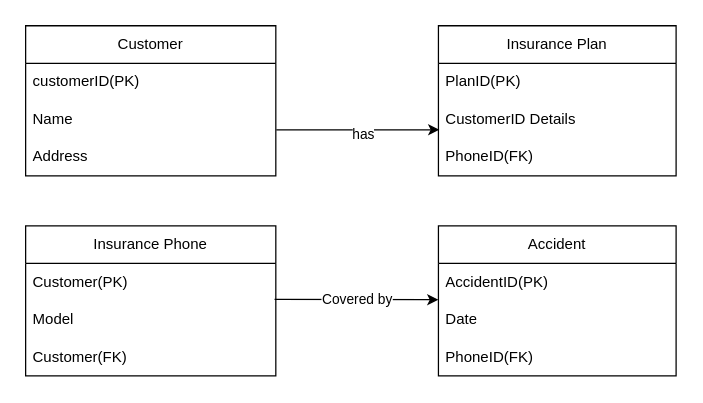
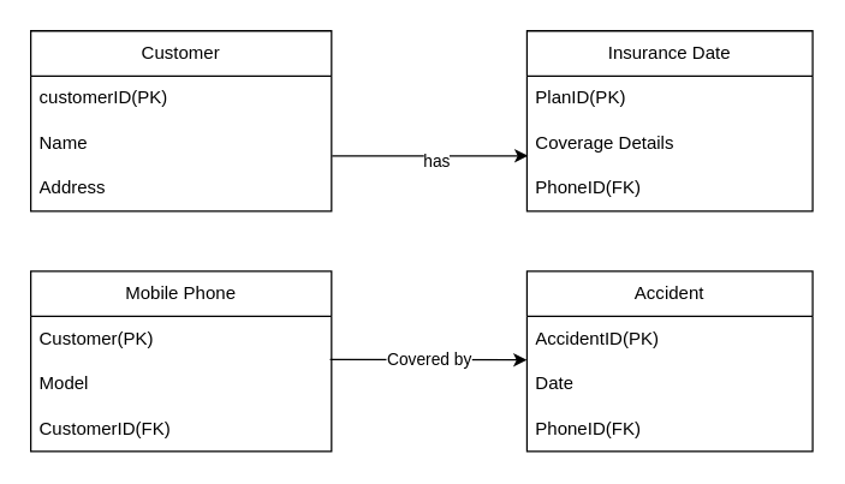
  <mxCell id="0" />
  <mxCell id="1" parent="0" />
  <mxCell id="2" value="Customer" style="swimlane;fontStyle=0;childLayout=stackLayout;horizontal=1;startSize=30;horizontalStack=0;resizeParent=1;resizeParentMax=0;resizeLast=0;collapsible=1;marginBottom=0;whiteSpace=wrap;html=1;" vertex="1" parent="1"><mxGeometry x="20" y="20" width="200" height="120" as="geometry" /></mxCell>
  <mxCell id="3" value="customerID(PK)" style="text;strokeColor=none;fillColor=none;align=left;verticalAlign=middle;spacingLeft=4;spacingRight=4;overflow=hidden;points=[[0,0.5],[1,0.5]];portConstraint=eastwest;rotatable=0;whiteSpace=wrap;html=1;" vertex="1" parent="2"><mxGeometry y="30" width="200" height="30" as="geometry" /></mxCell>
  <mxCell id="4" value="Name" style="text;strokeColor=none;fillColor=none;align=left;verticalAlign=middle;spacingLeft=4;spacingRight=4;overflow=hidden;points=[[0,0.5],[1,0.5]];portConstraint=eastwest;rotatable=0;whiteSpace=wrap;html=1;" vertex="1" parent="2"><mxGeometry y="60" width="200" height="30" as="geometry" /></mxCell>
  <mxCell id="5" value="Address" style="text;strokeColor=none;fillColor=none;align=left;verticalAlign=middle;spacingLeft=4;spacingRight=4;overflow=hidden;points=[[0,0.5],[1,0.5]];portConstraint=eastwest;rotatable=0;whiteSpace=wrap;html=1;" vertex="1" parent="2"><mxGeometry y="90" width="200" height="30" as="geometry" /></mxCell>
  <mxCell id="6" value="" style="endArrow=classic;html=1;rounded=0;exitX=1.002;exitY=0.773;exitDx=0;exitDy=0;exitPerimeter=0;entryX=0.003;entryY=0.106;entryDx=0;entryDy=0;entryPerimeter=0;" edge="1" parent="1" source="4"><mxGeometry relative="1" as="geometry"><mxPoint x="240" y="150" as="sourcePoint" /><mxPoint x="350.75" y="103.18" as="targetPoint" /></mxGeometry></mxCell>
  <mxCell id="7" value="has" style="edgeLabel;html=1;align=center;verticalAlign=middle;resizable=0;points=[];" vertex="1" connectable="0" parent="6"><mxGeometry x="0.061" y="-3" relative="1" as="geometry"><mxPoint as="offset" /></mxGeometry></mxCell>
- <mxCell id="8" value="Insurance Plan" style="swimlane;fontStyle=0;childLayout=stackLayout;horizontal=1;startSize=30;horizontalStack=0;resizeParent=1;resizeParentMax=0;resizeLast=0;collapsible=1;marginBottom=0;whiteSpace=wrap;html=1;" vertex="1" parent="1"><mxGeometry x="350" y="20" width="190" height="120" as="geometry" /></mxCell>
+ <mxCell id="8" value="Insurance Date" style="swimlane;fontStyle=0;childLayout=stackLayout;horizontal=1;startSize=30;horizontalStack=0;resizeParent=1;resizeParentMax=0;resizeLast=0;collapsible=1;marginBottom=0;whiteSpace=wrap;html=1;" vertex="1" parent="1"><mxGeometry x="350" y="20" width="190" height="120" as="geometry" /></mxCell>
  <mxCell id="9" value="PlanID(PK)" style="text;strokeColor=none;fillColor=none;align=left;verticalAlign=middle;spacingLeft=4;spacingRight=4;overflow=hidden;points=[[0,0.5],[1,0.5]];portConstraint=eastwest;rotatable=0;whiteSpace=wrap;html=1;" vertex="1" parent="8"><mxGeometry y="30" width="190" height="30" as="geometry" /></mxCell>
- <mxCell id="10" value="CustomerID Details" style="text;strokeColor=none;fillColor=none;align=left;verticalAlign=middle;spacingLeft=4;spacingRight=4;overflow=hidden;points=[[0,0.5],[1,0.5]];portConstraint=eastwest;rotatable=0;whiteSpace=wrap;html=1;" vertex="1" parent="8"><mxGeometry y="60" width="190" height="30" as="geometry" /></mxCell>
+ <mxCell id="10" value="Coverage Details" style="text;strokeColor=none;fillColor=none;align=left;verticalAlign=middle;spacingLeft=4;spacingRight=4;overflow=hidden;points=[[0,0.5],[1,0.5]];portConstraint=eastwest;rotatable=0;whiteSpace=wrap;html=1;" vertex="1" parent="8"><mxGeometry y="60" width="190" height="30" as="geometry" /></mxCell>
  <mxCell id="11" value="PhoneID(FK)" style="text;strokeColor=none;fillColor=none;align=left;verticalAlign=middle;spacingLeft=4;spacingRight=4;overflow=hidden;points=[[0,0.5],[1,0.5]];portConstraint=eastwest;rotatable=0;whiteSpace=wrap;html=1;" vertex="1" parent="8"><mxGeometry y="90" width="190" height="30" as="geometry" /></mxCell>
  <mxCell id="12" value="Accident" style="swimlane;fontStyle=0;childLayout=stackLayout;horizontal=1;startSize=30;horizontalStack=0;resizeParent=1;resizeParentMax=0;resizeLast=0;collapsible=1;marginBottom=0;whiteSpace=wrap;html=1;" vertex="1" parent="1"><mxGeometry x="350" y="180" width="190" height="120" as="geometry" /></mxCell>
  <mxCell id="13" value="AccidentID(PK)" style="text;strokeColor=none;fillColor=none;align=left;verticalAlign=middle;spacingLeft=4;spacingRight=4;overflow=hidden;points=[[0,0.5],[1,0.5]];portConstraint=eastwest;rotatable=0;whiteSpace=wrap;html=1;" vertex="1" parent="12"><mxGeometry y="30" width="190" height="30" as="geometry" /></mxCell>
  <mxCell id="14" value="Date" style="text;strokeColor=none;fillColor=none;align=left;verticalAlign=middle;spacingLeft=4;spacingRight=4;overflow=hidden;points=[[0,0.5],[1,0.5]];portConstraint=eastwest;rotatable=0;whiteSpace=wrap;html=1;" vertex="1" parent="12"><mxGeometry y="60" width="190" height="30" as="geometry" /></mxCell>
  <mxCell id="15" value="PhoneID(FK)" style="text;strokeColor=none;fillColor=none;align=left;verticalAlign=middle;spacingLeft=4;spacingRight=4;overflow=hidden;points=[[0,0.5],[1,0.5]];portConstraint=eastwest;rotatable=0;whiteSpace=wrap;html=1;" vertex="1" parent="12"><mxGeometry y="90" width="190" height="30" as="geometry" /></mxCell>
- <mxCell id="16" value="Insurance Phone" style="swimlane;fontStyle=0;childLayout=stackLayout;horizontal=1;startSize=30;horizontalStack=0;resizeParent=1;resizeParentMax=0;resizeLast=0;collapsible=1;marginBottom=0;whiteSpace=wrap;html=1;" vertex="1" parent="1"><mxGeometry x="20" y="180" width="200" height="120" as="geometry" /></mxCell>
+ <mxCell id="16" value="Mobile Phone" style="swimlane;fontStyle=0;childLayout=stackLayout;horizontal=1;startSize=30;horizontalStack=0;resizeParent=1;resizeParentMax=0;resizeLast=0;collapsible=1;marginBottom=0;whiteSpace=wrap;html=1;" vertex="1" parent="1"><mxGeometry x="20" y="180" width="200" height="120" as="geometry" /></mxCell>
  <mxCell id="17" value="Customer(PK)" style="text;strokeColor=none;fillColor=none;align=left;verticalAlign=middle;spacingLeft=4;spacingRight=4;overflow=hidden;points=[[0,0.5],[1,0.5]];portConstraint=eastwest;rotatable=0;whiteSpace=wrap;html=1;" vertex="1" parent="16"><mxGeometry y="30" width="200" height="30" as="geometry" /></mxCell>
  <mxCell id="18" value="Model" style="text;strokeColor=none;fillColor=none;align=left;verticalAlign=middle;spacingLeft=4;spacingRight=4;overflow=hidden;points=[[0,0.5],[1,0.5]];portConstraint=eastwest;rotatable=0;whiteSpace=wrap;html=1;" vertex="1" parent="16"><mxGeometry y="60" width="200" height="30" as="geometry" /></mxCell>
- <mxCell id="19" value="Customer(FK)" style="text;strokeColor=none;fillColor=none;align=left;verticalAlign=middle;spacingLeft=4;spacingRight=4;overflow=hidden;points=[[0,0.5],[1,0.5]];portConstraint=eastwest;rotatable=0;whiteSpace=wrap;html=1;" vertex="1" parent="16"><mxGeometry y="90" width="200" height="30" as="geometry" /></mxCell>
+ <mxCell id="19" value="CustomerID(FK)" style="text;strokeColor=none;fillColor=none;align=left;verticalAlign=middle;spacingLeft=4;spacingRight=4;overflow=hidden;points=[[0,0.5],[1,0.5]];portConstraint=eastwest;rotatable=0;whiteSpace=wrap;html=1;" vertex="1" parent="16"><mxGeometry y="90" width="200" height="30" as="geometry" /></mxCell>
  <mxCell id="20" value="" style="endArrow=classic;html=1;rounded=0;exitX=0.995;exitY=0.956;exitDx=0;exitDy=0;exitPerimeter=0;" edge="1" parent="1" source="17"><mxGeometry relative="1" as="geometry"><mxPoint x="240" y="150" as="sourcePoint" /><mxPoint x="350" y="239" as="targetPoint" /></mxGeometry></mxCell>
  <mxCell id="21" value="Covered by" style="edgeLabel;resizable=0;html=1;;align=center;verticalAlign=middle;" connectable="0" vertex="1" parent="20"><mxGeometry relative="1" as="geometry" /></mxCell>
